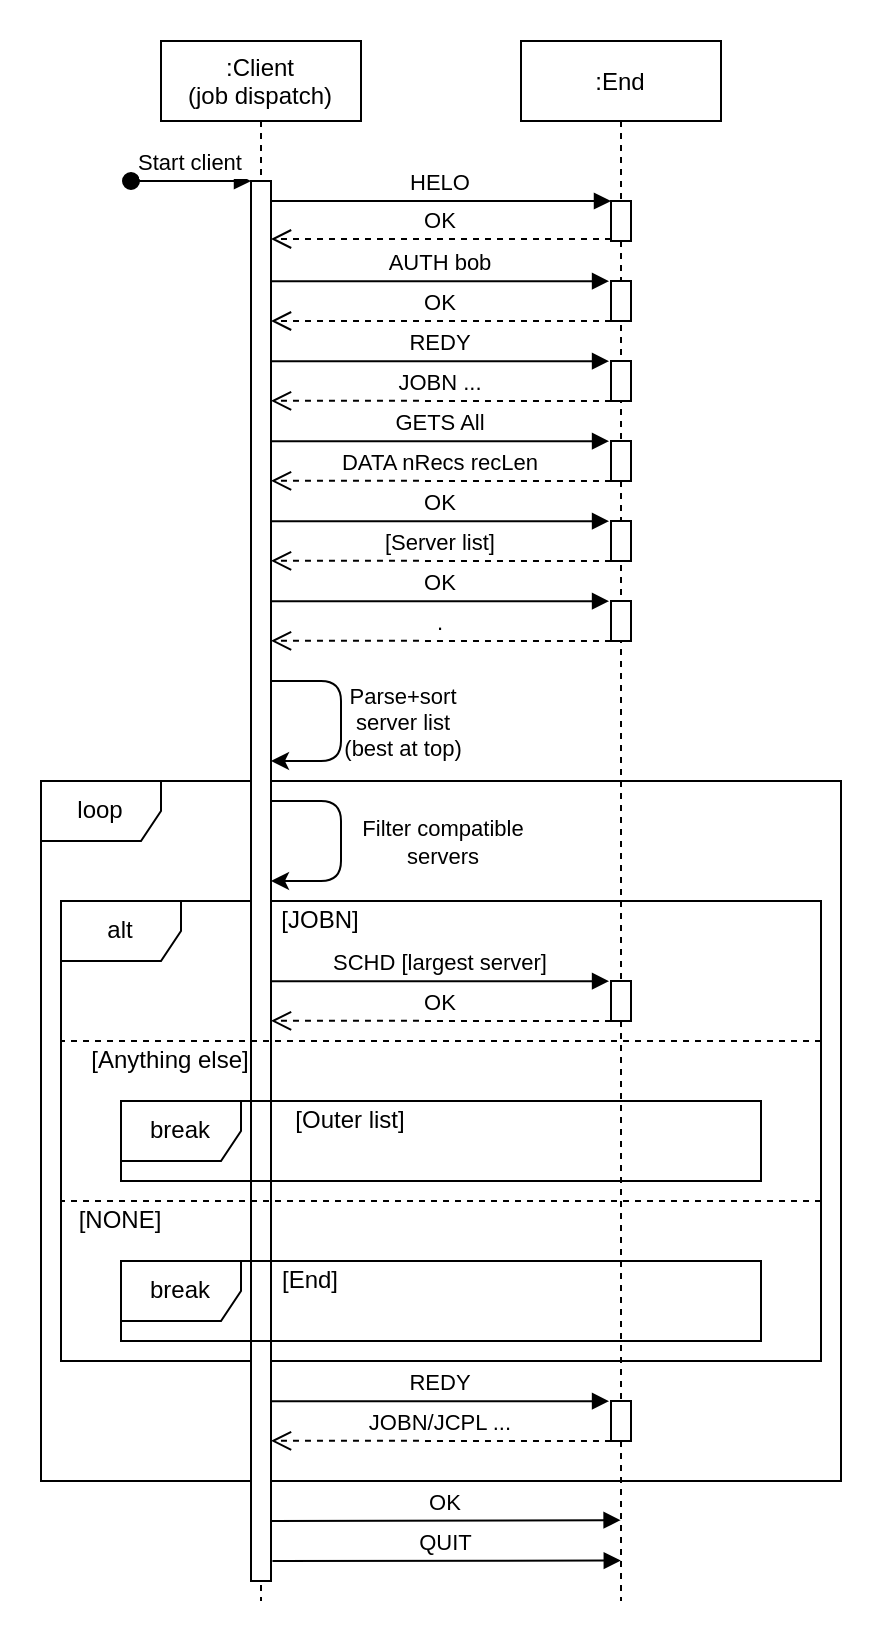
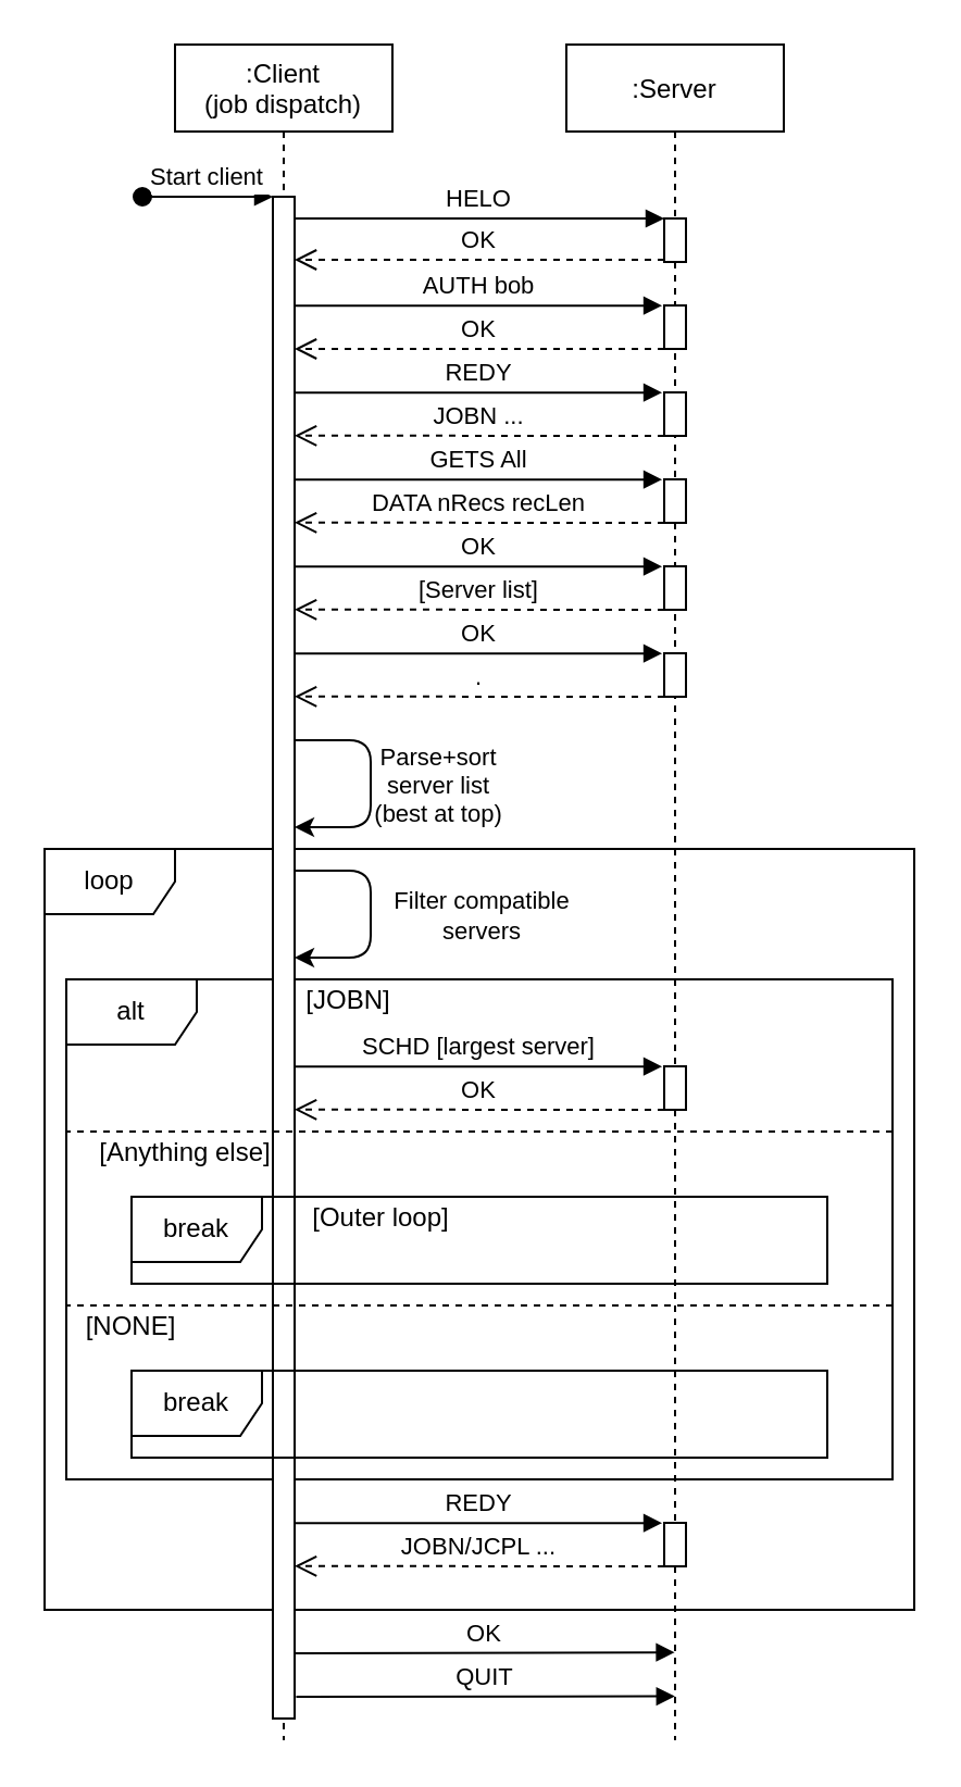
  <mxCell id="0" />
  <mxCell id="1" parent="0" />
  <mxCell id="2" value="loop" style="shape=umlFrame;whiteSpace=wrap;html=1;" parent="1" vertex="1"><mxGeometry x="20" y="390" width="400" height="350" as="geometry" /></mxCell>
  <mxCell id="3" value="alt" style="shape=umlFrame;whiteSpace=wrap;html=1;" parent="1" vertex="1"><mxGeometry x="30" y="450" width="380" height="230" as="geometry" /></mxCell>
  <mxCell id="4" value=":Client&#10;(job dispatch)" style="shape=umlLifeline;perimeter=lifelinePerimeter;container=1;collapsible=0;recursiveResize=0;rounded=0;shadow=0;strokeWidth=1;" parent="1" vertex="1"><mxGeometry x="80" y="20" width="100" height="780" as="geometry" /></mxCell>
  <mxCell id="5" value="" style="points=[];perimeter=orthogonalPerimeter;rounded=0;shadow=0;strokeWidth=1;" parent="4" vertex="1"><mxGeometry x="45" y="70" width="10" height="700" as="geometry" /></mxCell>
  <mxCell id="6" value="Start client" style="verticalAlign=bottom;startArrow=oval;endArrow=block;startSize=8;shadow=0;strokeWidth=1;" parent="4" target="5" edge="1"><mxGeometry relative="1" as="geometry"><mxPoint x="-15" y="70" as="sourcePoint" /></mxGeometry></mxCell>
  <mxCell id="7" value="" style="endArrow=classic;html=1;" parent="4" source="5" target="5" edge="1"><mxGeometry width="50" height="50" relative="1" as="geometry"><mxPoint x="60" y="320" as="sourcePoint" /><mxPoint x="60" y="390" as="targetPoint" /><Array as="points"><mxPoint x="90" y="320" /><mxPoint x="90" y="360" /></Array></mxGeometry></mxCell>
  <mxCell id="8" value="Parse+sort&lt;br&gt;server list&lt;br&gt;(best at top)" style="edgeLabel;html=1;align=center;verticalAlign=middle;resizable=0;points=[];" parent="7" vertex="1" connectable="0"><mxGeometry x="0.067" y="-1" relative="1" as="geometry"><mxPoint x="31" y="-3.8" as="offset" /></mxGeometry></mxCell>
- <mxCell id="9" value=":End" style="shape=umlLifeline;perimeter=lifelinePerimeter;container=1;collapsible=0;recursiveResize=0;rounded=0;shadow=0;strokeWidth=1;" parent="1" vertex="1"><mxGeometry x="260" y="20" width="100" height="780" as="geometry" /></mxCell>
+ <mxCell id="9" value=":Server" style="shape=umlLifeline;perimeter=lifelinePerimeter;container=1;collapsible=0;recursiveResize=0;rounded=0;shadow=0;strokeWidth=1;" parent="1" vertex="1"><mxGeometry x="260" y="20" width="100" height="780" as="geometry" /></mxCell>
  <mxCell id="10" value="" style="points=[];perimeter=orthogonalPerimeter;rounded=0;shadow=0;strokeWidth=1;" parent="9" vertex="1"><mxGeometry x="45" y="80" width="10" height="20" as="geometry" /></mxCell>
  <mxCell id="11" value="" style="points=[];perimeter=orthogonalPerimeter;rounded=0;shadow=0;strokeWidth=1;" parent="9" vertex="1"><mxGeometry x="45" y="160" width="10" height="20" as="geometry" /></mxCell>
  <mxCell id="12" value="REDY" style="verticalAlign=bottom;endArrow=block;shadow=0;strokeWidth=1;exitX=1;exitY=0.264;exitDx=0;exitDy=0;exitPerimeter=0;entryX=-0.097;entryY=0.005;entryDx=0;entryDy=0;entryPerimeter=0;" parent="9" target="11" edge="1"><mxGeometry relative="1" as="geometry"><mxPoint x="-125" y="160.16" as="sourcePoint" /><mxPoint x="-20" y="190" as="targetPoint" /></mxGeometry></mxCell>
  <mxCell id="13" value="JOBN ..." style="verticalAlign=bottom;endArrow=open;dashed=1;endSize=8;exitX=-0.001;exitY=0.998;shadow=0;strokeWidth=1;exitDx=0;exitDy=0;exitPerimeter=0;entryX=1;entryY=0.368;entryDx=0;entryDy=0;entryPerimeter=0;" parent="9" source="11" edge="1"><mxGeometry relative="1" as="geometry"><mxPoint x="-125" y="179.92" as="targetPoint" /><mxPoint x="45" y="180" as="sourcePoint" /></mxGeometry></mxCell>
  <mxCell id="14" value="" style="points=[];perimeter=orthogonalPerimeter;rounded=0;shadow=0;strokeWidth=1;" parent="9" vertex="1"><mxGeometry x="45" y="200" width="10" height="20" as="geometry" /></mxCell>
  <mxCell id="15" value="GETS All" style="verticalAlign=bottom;endArrow=block;shadow=0;strokeWidth=1;exitX=1;exitY=0.264;exitDx=0;exitDy=0;exitPerimeter=0;entryX=-0.097;entryY=0.005;entryDx=0;entryDy=0;entryPerimeter=0;" parent="9" target="14" edge="1"><mxGeometry relative="1" as="geometry"><mxPoint x="-125" y="200.16" as="sourcePoint" /><mxPoint x="-20" y="230" as="targetPoint" /></mxGeometry></mxCell>
  <mxCell id="16" value="DATA nRecs recLen" style="verticalAlign=bottom;endArrow=open;dashed=1;endSize=8;exitX=-0.001;exitY=0.998;shadow=0;strokeWidth=1;exitDx=0;exitDy=0;exitPerimeter=0;entryX=1;entryY=0.368;entryDx=0;entryDy=0;entryPerimeter=0;" parent="9" source="14" edge="1"><mxGeometry relative="1" as="geometry"><mxPoint x="-125" y="219.92" as="targetPoint" /><mxPoint x="45" y="220" as="sourcePoint" /></mxGeometry></mxCell>
  <mxCell id="17" value="" style="points=[];perimeter=orthogonalPerimeter;rounded=0;shadow=0;strokeWidth=1;" parent="9" vertex="1"><mxGeometry x="45" y="240" width="10" height="20" as="geometry" /></mxCell>
  <mxCell id="18" value="OK" style="verticalAlign=bottom;endArrow=block;shadow=0;strokeWidth=1;exitX=1;exitY=0.264;exitDx=0;exitDy=0;exitPerimeter=0;entryX=-0.097;entryY=0.005;entryDx=0;entryDy=0;entryPerimeter=0;" parent="9" target="17" edge="1"><mxGeometry relative="1" as="geometry"><mxPoint x="-125" y="240.16" as="sourcePoint" /><mxPoint x="-320" y="190" as="targetPoint" /></mxGeometry></mxCell>
  <mxCell id="19" value="[Server list]" style="verticalAlign=bottom;endArrow=open;dashed=1;endSize=8;exitX=-0.001;exitY=0.998;shadow=0;strokeWidth=1;exitDx=0;exitDy=0;exitPerimeter=0;entryX=1;entryY=0.368;entryDx=0;entryDy=0;entryPerimeter=0;" parent="9" source="17" edge="1"><mxGeometry relative="1" as="geometry"><mxPoint x="-125" y="259.92" as="targetPoint" /><mxPoint x="-255" y="180" as="sourcePoint" /></mxGeometry></mxCell>
  <mxCell id="20" value="" style="points=[];perimeter=orthogonalPerimeter;rounded=0;shadow=0;strokeWidth=1;" parent="9" vertex="1"><mxGeometry x="45" y="280" width="10" height="20" as="geometry" /></mxCell>
  <mxCell id="21" value="OK" style="verticalAlign=bottom;endArrow=block;shadow=0;strokeWidth=1;exitX=1;exitY=0.264;exitDx=0;exitDy=0;exitPerimeter=0;entryX=-0.097;entryY=0.005;entryDx=0;entryDy=0;entryPerimeter=0;" parent="9" target="20" edge="1"><mxGeometry relative="1" as="geometry"><mxPoint x="-125" y="280.16" as="sourcePoint" /><mxPoint x="-320" y="230" as="targetPoint" /></mxGeometry></mxCell>
  <mxCell id="22" value="." style="verticalAlign=bottom;endArrow=open;dashed=1;endSize=8;exitX=-0.001;exitY=0.998;shadow=0;strokeWidth=1;exitDx=0;exitDy=0;exitPerimeter=0;entryX=1;entryY=0.368;entryDx=0;entryDy=0;entryPerimeter=0;" parent="9" source="20" edge="1"><mxGeometry relative="1" as="geometry"><mxPoint x="-125" y="299.92" as="targetPoint" /><mxPoint x="-255" y="220" as="sourcePoint" /></mxGeometry></mxCell>
  <mxCell id="23" value="" style="points=[];perimeter=orthogonalPerimeter;rounded=0;shadow=0;strokeWidth=1;" parent="9" vertex="1"><mxGeometry x="45" y="470" width="10" height="20" as="geometry" /></mxCell>
  <mxCell id="24" value="OK" style="verticalAlign=bottom;endArrow=open;dashed=1;endSize=8;exitX=-0.001;exitY=0.998;shadow=0;strokeWidth=1;exitDx=0;exitDy=0;exitPerimeter=0;entryX=1;entryY=0.368;entryDx=0;entryDy=0;entryPerimeter=0;" parent="9" source="23" edge="1"><mxGeometry relative="1" as="geometry"><mxPoint x="-125" y="489.92" as="targetPoint" /><mxPoint x="-855" y="250" as="sourcePoint" /></mxGeometry></mxCell>
  <mxCell id="25" value="SCHD [largest server]" style="verticalAlign=bottom;endArrow=block;shadow=0;strokeWidth=1;exitX=1;exitY=0.264;exitDx=0;exitDy=0;exitPerimeter=0;entryX=-0.097;entryY=0.005;entryDx=0;entryDy=0;entryPerimeter=0;" parent="9" target="23" edge="1"><mxGeometry relative="1" as="geometry"><mxPoint x="-125" y="470.16" as="sourcePoint" /><mxPoint x="-920" y="260" as="targetPoint" /></mxGeometry></mxCell>
  <mxCell id="26" value="JOBN/JCPL ..." style="verticalAlign=bottom;endArrow=open;dashed=1;endSize=8;exitX=-0.001;exitY=0.998;shadow=0;strokeWidth=1;exitDx=0;exitDy=0;exitPerimeter=0;entryX=1;entryY=0.368;entryDx=0;entryDy=0;entryPerimeter=0;" parent="9" source="28" edge="1"><mxGeometry relative="1" as="geometry"><mxPoint x="-125" y="699.92" as="targetPoint" /><mxPoint x="-255" y="620" as="sourcePoint" /></mxGeometry></mxCell>
  <mxCell id="27" value="REDY" style="verticalAlign=bottom;endArrow=block;shadow=0;strokeWidth=1;exitX=1;exitY=0.264;exitDx=0;exitDy=0;exitPerimeter=0;entryX=-0.097;entryY=0.005;entryDx=0;entryDy=0;entryPerimeter=0;" parent="9" target="28" edge="1"><mxGeometry relative="1" as="geometry"><mxPoint x="-125" y="680.16" as="sourcePoint" /><mxPoint x="-320" y="630" as="targetPoint" /></mxGeometry></mxCell>
  <mxCell id="28" value="" style="points=[];perimeter=orthogonalPerimeter;rounded=0;shadow=0;strokeWidth=1;" parent="9" vertex="1"><mxGeometry x="45" y="680" width="10" height="20" as="geometry" /></mxCell>
  <mxCell id="29" value="OK" style="verticalAlign=bottom;endArrow=open;dashed=1;endSize=8;exitX=0;exitY=0.95;shadow=0;strokeWidth=1;" parent="1" source="10" target="5" edge="1"><mxGeometry relative="1" as="geometry"><mxPoint x="235" y="176" as="targetPoint" /></mxGeometry></mxCell>
  <mxCell id="30" value="HELO" style="verticalAlign=bottom;endArrow=block;entryX=0;entryY=0;shadow=0;strokeWidth=1;" parent="1" source="5" target="10" edge="1"><mxGeometry relative="1" as="geometry"><mxPoint x="235" y="100" as="sourcePoint" /></mxGeometry></mxCell>
  <mxCell id="31" value="" style="points=[];perimeter=orthogonalPerimeter;rounded=0;shadow=0;strokeWidth=1;" parent="1" vertex="1"><mxGeometry x="305" y="140" width="10" height="20" as="geometry" /></mxCell>
  <mxCell id="32" value="AUTH bob" style="verticalAlign=bottom;endArrow=block;shadow=0;strokeWidth=1;entryX=-0.097;entryY=0.005;entryDx=0;entryDy=0;entryPerimeter=0;" parent="1" source="5" target="31" edge="1"><mxGeometry relative="1" as="geometry"><mxPoint x="170" y="140" as="sourcePoint" /><mxPoint x="240" y="170" as="targetPoint" /></mxGeometry></mxCell>
  <mxCell id="33" value="OK" style="verticalAlign=bottom;endArrow=open;dashed=1;endSize=8;exitX=0;exitY=0.95;shadow=0;strokeWidth=1;" parent="1" edge="1"><mxGeometry relative="1" as="geometry"><mxPoint x="135" y="160" as="targetPoint" /><mxPoint x="305" y="160" as="sourcePoint" /></mxGeometry></mxCell>
  <mxCell id="34" value="" style="endArrow=classic;html=1;" parent="1" edge="1"><mxGeometry width="50" height="50" relative="1" as="geometry"><mxPoint x="135" y="400" as="sourcePoint" /><mxPoint x="135" y="440" as="targetPoint" /><Array as="points"><mxPoint x="170" y="400" /><mxPoint x="170" y="440" /></Array></mxGeometry></mxCell>
  <mxCell id="35" value="Filter compatible&lt;br&gt;servers" style="edgeLabel;html=1;align=center;verticalAlign=middle;resizable=0;points=[];" parent="34" vertex="1" connectable="0"><mxGeometry x="0.067" y="-1" relative="1" as="geometry"><mxPoint x="51" y="-3.8" as="offset" /></mxGeometry></mxCell>
  <mxCell id="36" value="OK" style="verticalAlign=bottom;endArrow=block;shadow=0;strokeWidth=1;exitX=1;exitY=0.264;exitDx=0;exitDy=0;exitPerimeter=0;entryX=0.498;entryY=0.96;entryDx=0;entryDy=0;entryPerimeter=0;" parent="1" edge="1"><mxGeometry relative="1" as="geometry"><mxPoint x="135.49" y="760.06" as="sourcePoint" /><mxPoint x="309.8" y="759.6" as="targetPoint" /></mxGeometry></mxCell>
  <mxCell id="37" value="QUIT" style="verticalAlign=bottom;endArrow=block;shadow=0;strokeWidth=1;exitX=1;exitY=0.264;exitDx=0;exitDy=0;exitPerimeter=0;entryX=0.499;entryY=0.98;entryDx=0;entryDy=0;entryPerimeter=0;" parent="1" edge="1"><mxGeometry relative="1" as="geometry"><mxPoint x="135.72" y="780.06" as="sourcePoint" /><mxPoint x="309.9" y="779.8" as="targetPoint" /></mxGeometry></mxCell>
  <mxCell id="38" value="" style="endArrow=none;dashed=1;html=1;entryX=-0.004;entryY=0.497;entryDx=0;entryDy=0;entryPerimeter=0;" parent="1" edge="1"><mxGeometry width="50" height="50" relative="1" as="geometry"><mxPoint x="410" y="600" as="sourcePoint" /><mxPoint x="30" y="600" as="targetPoint" /></mxGeometry></mxCell>
  <mxCell id="39" value="[JOBN]" style="text;html=1;strokeColor=none;fillColor=none;align=center;verticalAlign=middle;whiteSpace=wrap;rounded=0;" parent="1" vertex="1"><mxGeometry x="140" y="450" width="40" height="20" as="geometry" /></mxCell>
  <mxCell id="40" value="[NONE]" style="text;html=1;strokeColor=none;fillColor=none;align=center;verticalAlign=middle;whiteSpace=wrap;rounded=0;" parent="1" vertex="1"><mxGeometry x="40" y="600" width="40" height="20" as="geometry" /></mxCell>
  <mxCell id="41" value="break" style="shape=umlFrame;whiteSpace=wrap;html=1;" parent="1" vertex="1"><mxGeometry x="60" y="630" width="320" height="40" as="geometry" /></mxCell>
- <mxCell id="42" value="[End]" style="text;html=1;strokeColor=none;fillColor=none;align=center;verticalAlign=middle;whiteSpace=wrap;rounded=0;" parent="1" vertex="1"><mxGeometry x="140" y="630" width="30" height="20" as="geometry" /></mxCell>
  <mxCell id="43" value="" style="endArrow=none;dashed=1;html=1;entryX=-0.004;entryY=0.497;entryDx=0;entryDy=0;entryPerimeter=0;" parent="1" edge="1"><mxGeometry width="50" height="50" relative="1" as="geometry"><mxPoint x="410" y="520" as="sourcePoint" /><mxPoint x="30" y="520" as="targetPoint" /></mxGeometry></mxCell>
  <mxCell id="44" value="[Anything else]" style="text;html=1;strokeColor=none;fillColor=none;align=center;verticalAlign=middle;whiteSpace=wrap;rounded=0;" parent="1" vertex="1"><mxGeometry x="40" y="520" width="90" height="20" as="geometry" /></mxCell>
  <mxCell id="45" value="break" style="shape=umlFrame;whiteSpace=wrap;html=1;" parent="1" vertex="1"><mxGeometry x="60" y="550" width="320" height="40" as="geometry" /></mxCell>
- <mxCell id="46" value="[Outer list]" style="text;html=1;strokeColor=none;fillColor=none;align=center;verticalAlign=middle;whiteSpace=wrap;rounded=0;" parent="1" vertex="1"><mxGeometry x="140" y="550" width="70" height="20" as="geometry" /></mxCell>
+ <mxCell id="46" value="[Outer loop]" style="text;html=1;strokeColor=none;fillColor=none;align=center;verticalAlign=middle;whiteSpace=wrap;rounded=0;" parent="1" vertex="1"><mxGeometry x="140" y="550" width="70" height="20" as="geometry" /></mxCell>
